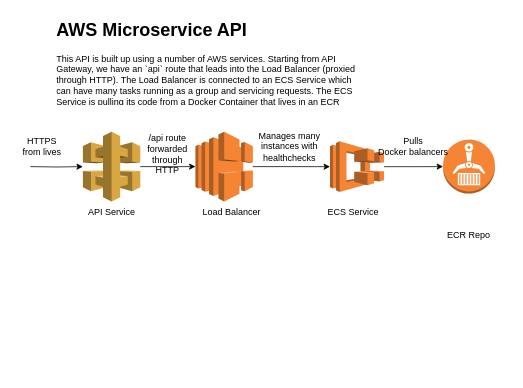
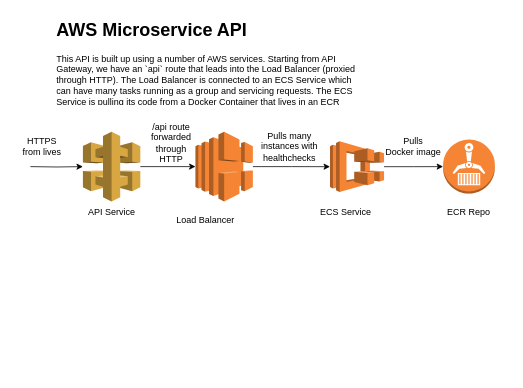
  <mxCell id="0" />
  <mxCell id="1" parent="0" />
  <mxCell id="2" value="&lt;h1&gt;AWS Microservice API&lt;/h1&gt;&lt;p&gt;This API is built up using a number of AWS services. Starting from API Gateway, we have an `api` route that leads into the Load Balancer (proxied through HTTP). The Load Balancer is connected to an ECS Service which can have many tasks running as a group and servicing requests. The ECS Service is pulling its code from a Docker Container that lives in an ECR Repository. Many load balancers and services can be linked up to this API Gateway.&lt;/p&gt;" style="text;html=1;strokeColor=none;fillColor=none;spacing=5;spacingTop=-20;whiteSpace=wrap;overflow=hidden;rounded=0;" parent="1" vertex="1"><mxGeometry x="70" y="20" width="420" height="120" as="geometry" /></mxCell>
  <mxCell id="3" style="edgeStyle=orthogonalEdgeStyle;rounded=0;orthogonalLoop=1;jettySize=auto;html=1;" edge="1" parent="1" source="4" target="11"><mxGeometry relative="1" as="geometry" /></mxCell>
  <mxCell id="4" value="" style="outlineConnect=0;dashed=0;verticalLabelPosition=bottom;verticalAlign=top;align=center;html=1;shape=mxgraph.aws3.api_gateway;fillColor=#D9A741;gradientColor=none;" parent="1" vertex="1"><mxGeometry x="110" y="175" width="76.5" height="93" as="geometry" /></mxCell>
  <mxCell id="5" value="API Service" style="text;html=1;align=center;verticalAlign=middle;resizable=0;points=[];autosize=1;strokeColor=none;fillColor=none;" parent="1" vertex="1"><mxGeometry x="103.25" y="268" width="90" height="30" as="geometry" /></mxCell>
  <mxCell id="6" style="edgeStyle=orthogonalEdgeStyle;rounded=0;orthogonalLoop=1;jettySize=auto;html=1;entryX=0.5;entryY=0.095;entryDx=0;entryDy=0;entryPerimeter=0;" parent="1" edge="1"><mxGeometry relative="1" as="geometry"><mxPoint x="229.2" y="390.25" as="sourcePoint" /></mxGeometry></mxCell>
  <mxCell id="7" style="edgeStyle=orthogonalEdgeStyle;rounded=0;orthogonalLoop=1;jettySize=auto;html=1;" parent="1" edge="1"><mxGeometry relative="1" as="geometry"><mxPoint x="229.1" y="494.75" as="sourcePoint" /></mxGeometry></mxCell>
  <mxCell id="8" style="edgeStyle=orthogonalEdgeStyle;rounded=0;orthogonalLoop=1;jettySize=auto;html=1;startArrow=none;startFill=0;" parent="1" target="4" edge="1"><mxGeometry relative="1" as="geometry"><mxPoint x="40" y="221.5" as="sourcePoint" /></mxGeometry></mxCell>
  <mxCell id="9" value="" style="outlineConnect=0;dashed=0;verticalLabelPosition=bottom;verticalAlign=top;align=center;html=1;shape=mxgraph.aws3.ecr;fillColor=#F58534;gradientColor=none;" parent="1" vertex="1"><mxGeometry x="590" y="185.5" width="69" height="72" as="geometry" /></mxCell>
  <mxCell id="10" style="edgeStyle=orthogonalEdgeStyle;rounded=0;orthogonalLoop=1;jettySize=auto;html=1;" edge="1" parent="1" source="11" target="13"><mxGeometry relative="1" as="geometry" /></mxCell>
  <mxCell id="11" value="" style="outlineConnect=0;dashed=0;verticalLabelPosition=bottom;verticalAlign=top;align=center;html=1;shape=mxgraph.aws3.elastic_load_balancing;fillColor=#F58534;gradientColor=none;" parent="1" vertex="1"><mxGeometry x="260" y="175" width="76.5" height="93" as="geometry" /></mxCell>
  <mxCell id="12" style="edgeStyle=orthogonalEdgeStyle;rounded=0;orthogonalLoop=1;jettySize=auto;html=1;entryX=0;entryY=0.5;entryDx=0;entryDy=0;entryPerimeter=0;" edge="1" parent="1" source="13" target="9"><mxGeometry relative="1" as="geometry" /></mxCell>
  <mxCell id="13" value="" style="outlineConnect=0;dashed=0;verticalLabelPosition=bottom;verticalAlign=top;align=center;html=1;shape=mxgraph.aws3.ecs;fillColor=#F58534;gradientColor=none;" parent="1" vertex="1"><mxGeometry x="439.32" y="187.75" width="72" height="67.5" as="geometry" /></mxCell>
- <mxCell id="14" value="/api route&lt;br&gt;forwarded through HTTP" style="text;html=1;strokeColor=none;fillColor=none;align=center;verticalAlign=middle;whiteSpace=wrap;rounded=0;" parent="1" vertex="1"><mxGeometry x="192.82" y="190" width="60" height="30" as="geometry" /></mxCell>
- <mxCell id="15" value="Load Balancer" style="text;html=1;strokeColor=none;fillColor=none;align=center;verticalAlign=middle;whiteSpace=wrap;rounded=0;" parent="1" vertex="1"><mxGeometry x="257.82" y="268" width="100.87" height="30" as="geometry" /></mxCell>
- <mxCell id="16" value="ECS Service" style="text;html=1;strokeColor=none;fillColor=none;align=center;verticalAlign=middle;whiteSpace=wrap;rounded=0;" parent="1" vertex="1"><mxGeometry x="420.45" y="268" width="100.87" height="30" as="geometry" /></mxCell>
- <mxCell id="17" value="ECR Repo" style="text;html=1;strokeColor=none;fillColor=none;align=center;verticalAlign=middle;whiteSpace=wrap;rounded=0;" parent="1" vertex="1"><mxGeometry x="574.07" y="298" width="100.87" height="30" as="geometry" /></mxCell>
+ <mxCell id="14" value="/api route&lt;br&gt;forwarded through HTTP" style="text;html=1;strokeColor=none;fillColor=none;align=center;verticalAlign=middle;whiteSpace=wrap;rounded=0;" parent="1" vertex="1"><mxGeometry x="197.82" y="175" width="60" height="30" as="geometry" /></mxCell>
+ <mxCell id="15" value="Load Balancer" style="text;html=1;strokeColor=none;fillColor=none;align=center;verticalAlign=middle;whiteSpace=wrap;rounded=0;" parent="1" vertex="1"><mxGeometry x="222.82" y="278" width="100.87" height="30" as="geometry" /></mxCell>
+ <mxCell id="16" value="ECS Service" style="text;html=1;strokeColor=none;fillColor=none;align=center;verticalAlign=middle;whiteSpace=wrap;rounded=0;" parent="1" vertex="1"><mxGeometry x="410.45" y="268" width="100.87" height="30" as="geometry" /></mxCell>
+ <mxCell id="17" value="ECR Repo" style="text;html=1;strokeColor=none;fillColor=none;align=center;verticalAlign=middle;whiteSpace=wrap;rounded=0;" parent="1" vertex="1"><mxGeometry x="574.07" y="268" width="100.87" height="30" as="geometry" /></mxCell>
  <mxCell id="18" value="HTTPS &lt;br&gt;from lives" style="text;html=1;align=center;verticalAlign=middle;resizable=0;points=[];autosize=1;strokeColor=none;fillColor=none;" vertex="1" parent="1"><mxGeometry x="20" y="175" width="70" height="40" as="geometry" /></mxCell>
- <mxCell id="19" value="Manages many &lt;br&gt;instances with &lt;br&gt;healthchecks" style="text;html=1;align=center;verticalAlign=middle;resizable=0;points=[];autosize=1;strokeColor=none;fillColor=none;" vertex="1" parent="1"><mxGeometry x="330" y="165" width="110" height="60" as="geometry" /></mxCell>
- <mxCell id="20" value="Pulls &lt;br&gt;Docker balancers" style="text;html=1;align=center;verticalAlign=middle;resizable=0;points=[];autosize=1;strokeColor=none;fillColor=none;" vertex="1" parent="1"><mxGeometry x="500" y="175" width="100" height="40" as="geometry" /></mxCell>
+ <mxCell id="19" value="Pulls many &lt;br&gt;instances with &lt;br&gt;healthchecks" style="text;html=1;align=center;verticalAlign=middle;resizable=0;points=[];autosize=1;strokeColor=none;fillColor=none;" vertex="1" parent="1"><mxGeometry x="330" y="165" width="110" height="60" as="geometry" /></mxCell>
+ <mxCell id="20" value="Pulls &lt;br&gt;Docker image" style="text;html=1;align=center;verticalAlign=middle;resizable=0;points=[];autosize=1;strokeColor=none;fillColor=none;" vertex="1" parent="1"><mxGeometry x="500" y="175" width="100" height="40" as="geometry" /></mxCell>
